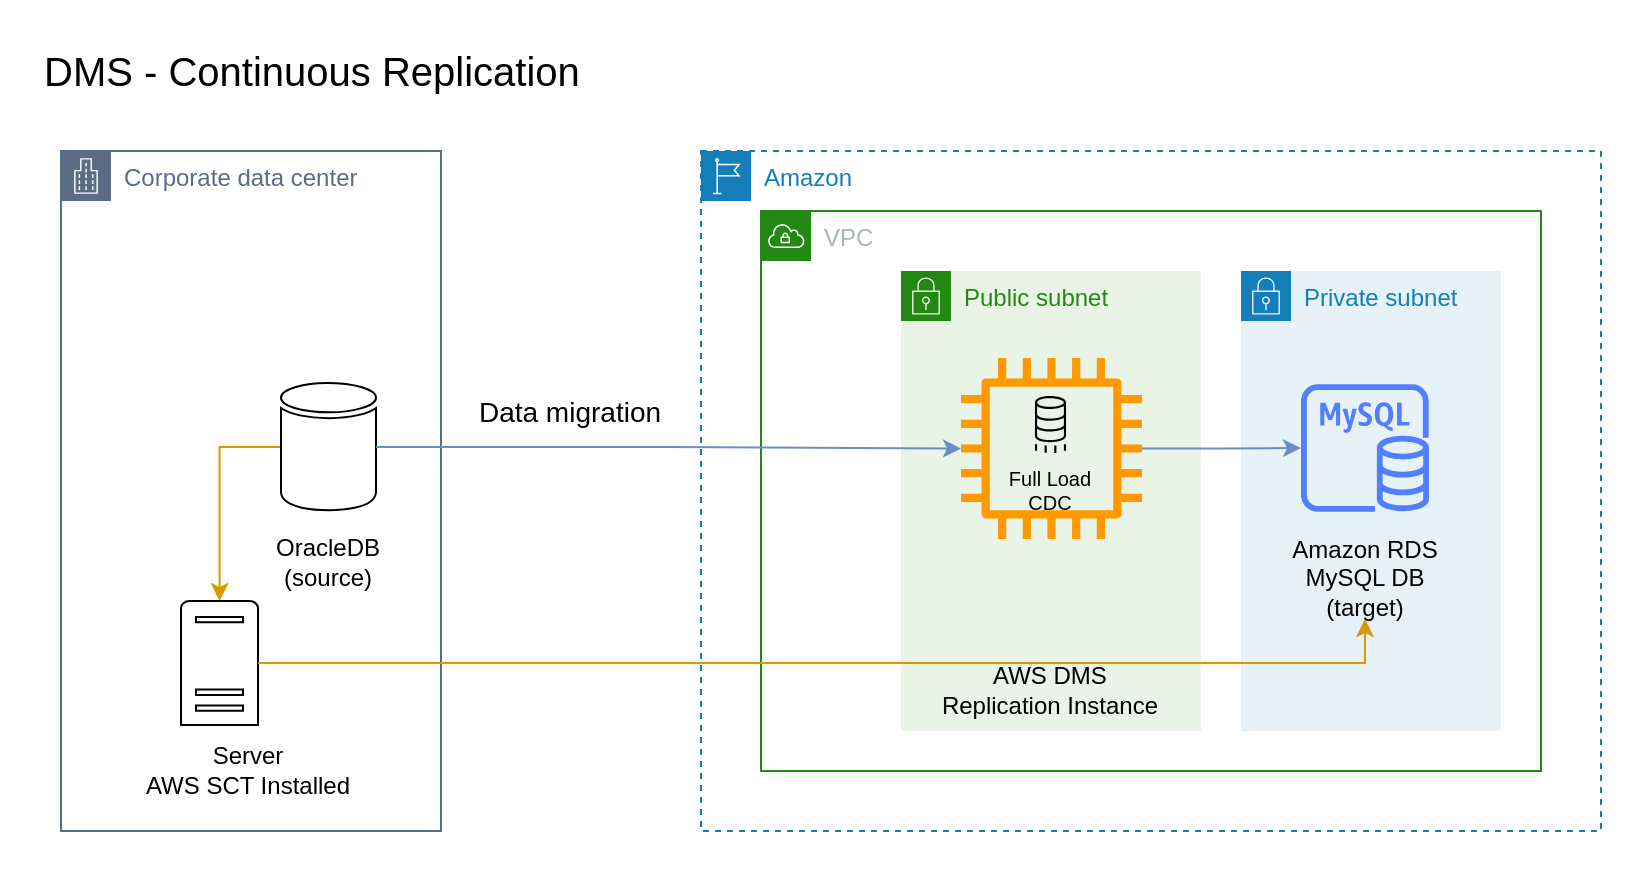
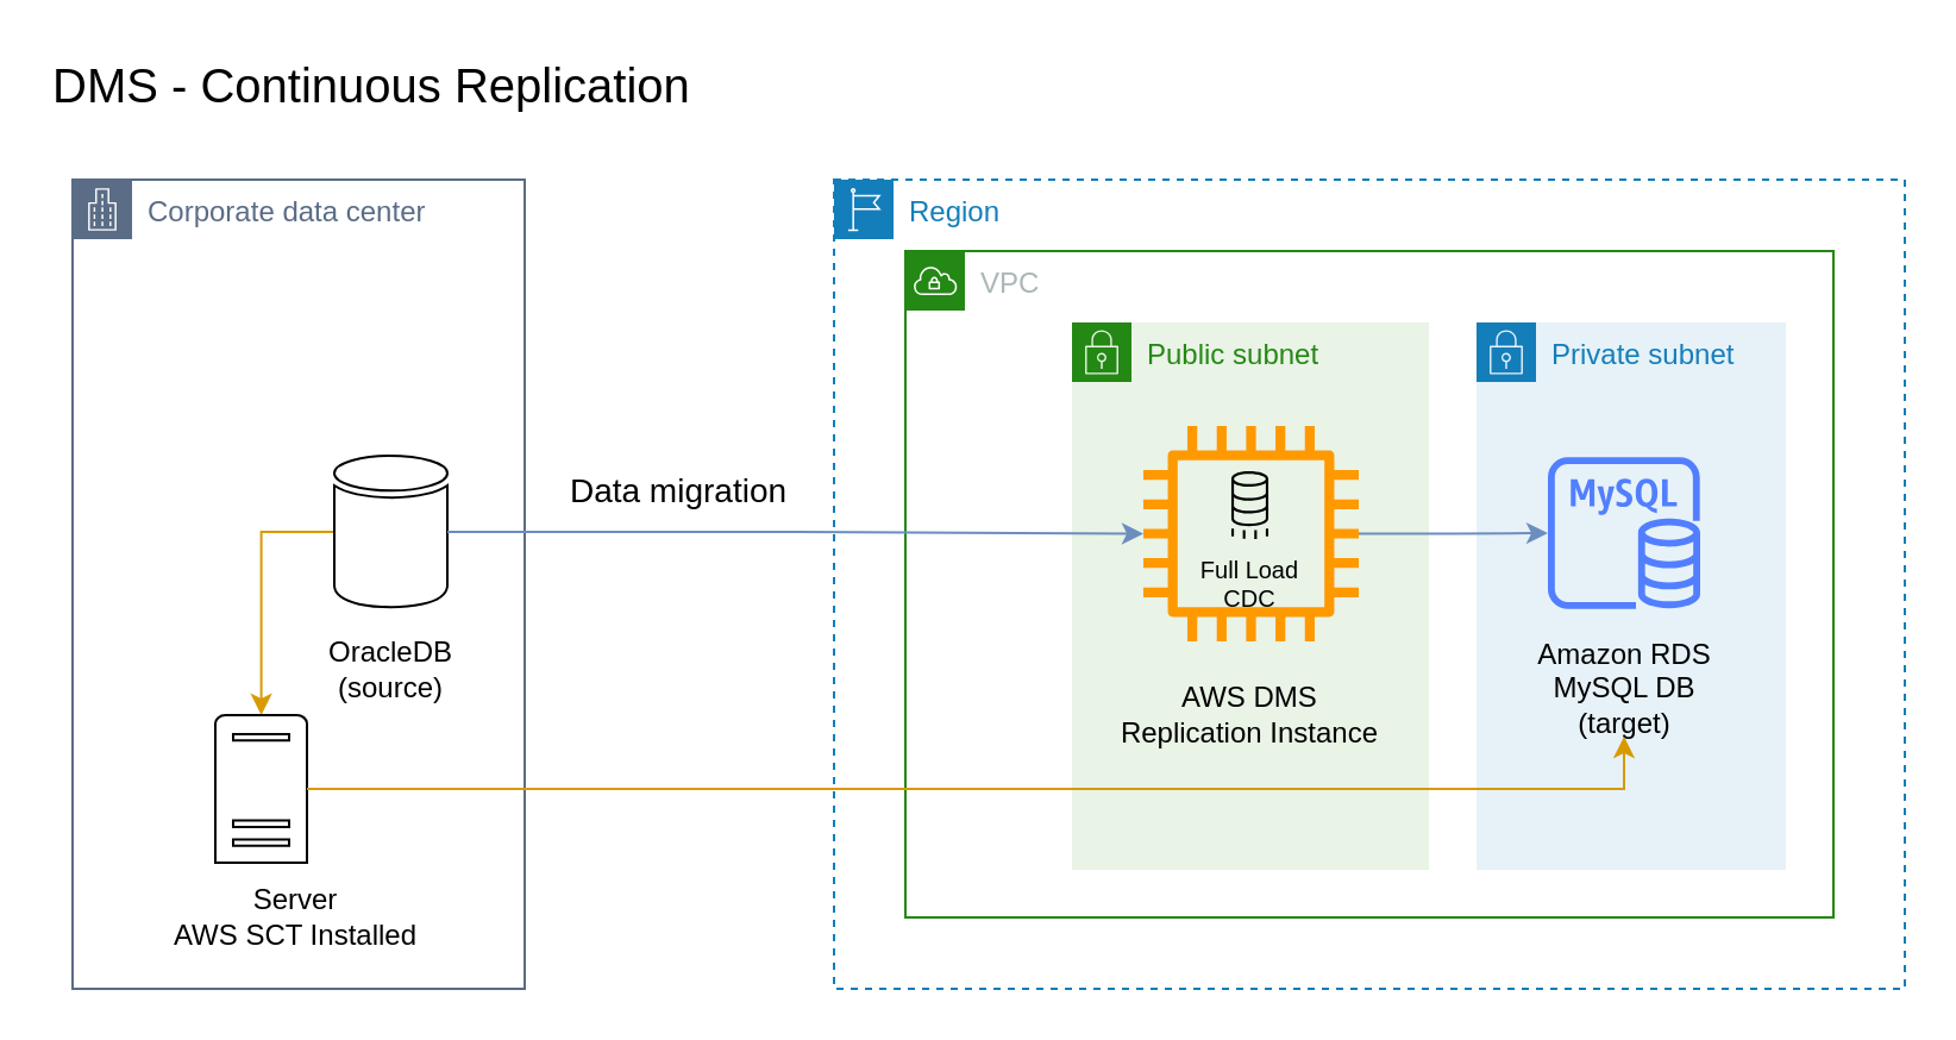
  <mxCell id="0" />
  <mxCell id="1" parent="0" />
- <mxCell id="2" value="Amazon" style="points=[[0,0],[0.25,0],[0.5,0],[0.75,0],[1,0],[1,0.25],[1,0.5],[1,0.75],[1,1],[0.75,1],[0.5,1],[0.25,1],[0,1],[0,0.75],[0,0.5],[0,0.25]];outlineConnect=0;gradientColor=none;html=1;whiteSpace=wrap;fontSize=12;fontStyle=0;shape=mxgraph.aws4.group;grIcon=mxgraph.aws4.group_region;strokeColor=#147EBA;fillColor=none;verticalAlign=top;align=left;spacingLeft=30;fontColor=#147EBA;dashed=1;" vertex="1" parent="1"><mxGeometry x="350" y="75" width="450" height="340" as="geometry" /></mxCell>
+ <mxCell id="2" value="Region" style="points=[[0,0],[0.25,0],[0.5,0],[0.75,0],[1,0],[1,0.25],[1,0.5],[1,0.75],[1,1],[0.75,1],[0.5,1],[0.25,1],[0,1],[0,0.75],[0,0.5],[0,0.25]];outlineConnect=0;gradientColor=none;html=1;whiteSpace=wrap;fontSize=12;fontStyle=0;shape=mxgraph.aws4.group;grIcon=mxgraph.aws4.group_region;strokeColor=#147EBA;fillColor=none;verticalAlign=top;align=left;spacingLeft=30;fontColor=#147EBA;dashed=1;" vertex="1" parent="1"><mxGeometry x="350" y="75" width="450" height="340" as="geometry" /></mxCell>
  <mxCell id="3" value="VPC" style="points=[[0,0],[0.25,0],[0.5,0],[0.75,0],[1,0],[1,0.25],[1,0.5],[1,0.75],[1,1],[0.75,1],[0.5,1],[0.25,1],[0,1],[0,0.75],[0,0.5],[0,0.25]];outlineConnect=0;gradientColor=none;html=1;whiteSpace=wrap;fontSize=12;fontStyle=0;shape=mxgraph.aws4.group;grIcon=mxgraph.aws4.group_vpc;strokeColor=#248814;fillColor=none;verticalAlign=top;align=left;spacingLeft=30;fontColor=#AAB7B8;dashed=0;" vertex="1" parent="1"><mxGeometry x="380" y="105" width="390" height="280" as="geometry" /></mxCell>
  <mxCell id="4" value="Private subnet" style="points=[[0,0],[0.25,0],[0.5,0],[0.75,0],[1,0],[1,0.25],[1,0.5],[1,0.75],[1,1],[0.75,1],[0.5,1],[0.25,1],[0,1],[0,0.75],[0,0.5],[0,0.25]];outlineConnect=0;gradientColor=none;html=1;whiteSpace=wrap;fontSize=12;fontStyle=0;shape=mxgraph.aws4.group;grIcon=mxgraph.aws4.group_security_group;grStroke=0;strokeColor=#147EBA;fillColor=#E6F2F8;verticalAlign=top;align=left;spacingLeft=30;fontColor=#147EBA;dashed=0;" vertex="1" parent="1"><mxGeometry x="620" y="135" width="130" height="230" as="geometry" /></mxCell>
  <mxCell id="5" value="Public subnet" style="points=[[0,0],[0.25,0],[0.5,0],[0.75,0],[1,0],[1,0.25],[1,0.5],[1,0.75],[1,1],[0.75,1],[0.5,1],[0.25,1],[0,1],[0,0.75],[0,0.5],[0,0.25]];outlineConnect=0;gradientColor=none;html=1;whiteSpace=wrap;fontSize=12;fontStyle=0;shape=mxgraph.aws4.group;grIcon=mxgraph.aws4.group_security_group;grStroke=0;strokeColor=#248814;fillColor=#E9F3E6;verticalAlign=top;align=left;spacingLeft=30;fontColor=#248814;dashed=0;" vertex="1" parent="1"><mxGeometry x="450" y="135" width="150" height="230" as="geometry" /></mxCell>
  <mxCell id="6" value="Corporate data center" style="points=[[0,0],[0.25,0],[0.5,0],[0.75,0],[1,0],[1,0.25],[1,0.5],[1,0.75],[1,1],[0.75,1],[0.5,1],[0.25,1],[0,1],[0,0.75],[0,0.5],[0,0.25]];outlineConnect=0;gradientColor=none;html=1;whiteSpace=wrap;fontSize=12;fontStyle=0;shape=mxgraph.aws4.group;grIcon=mxgraph.aws4.group_corporate_data_center;strokeColor=#5A6C86;fillColor=default;verticalAlign=top;align=left;spacingLeft=30;fontColor=#5A6C86;dashed=0;" vertex="1" parent="1"><mxGeometry x="30" y="75" width="190" height="340" as="geometry" /></mxCell>
  <mxCell id="7" style="edgeStyle=orthogonalEdgeStyle;rounded=0;orthogonalLoop=1;jettySize=auto;html=1;fillColor=#ffe6cc;strokeColor=#d79b00;" edge="1" parent="1" source="8" target="10"><mxGeometry relative="1" as="geometry" /></mxCell>
  <mxCell id="8" value="" style="sketch=0;shadow=0;dashed=0;html=1;strokeColor=default;fillColor=#FFFFFF;labelPosition=center;verticalLabelPosition=bottom;verticalAlign=top;outlineConnect=0;align=center;shape=mxgraph.office.databases.database;" vertex="1" parent="1"><mxGeometry x="140" y="191" width="47.5" height="64" as="geometry" /></mxCell>
  <mxCell id="9" value="OracleDB&lt;br&gt;(source)" style="text;html=1;strokeColor=none;fillColor=none;align=center;verticalAlign=middle;whiteSpace=wrap;rounded=0;" vertex="1" parent="1"><mxGeometry x="133.75" y="265.5" width="60" height="30" as="geometry" /></mxCell>
  <mxCell id="10" value="" style="sketch=0;pointerEvents=1;shadow=0;dashed=0;html=1;strokeColor=default;fillColor=#FFFFFF;labelPosition=center;verticalLabelPosition=bottom;verticalAlign=top;outlineConnect=0;align=center;shape=mxgraph.office.servers.server_generic;" vertex="1" parent="1"><mxGeometry x="90" y="300" width="38.5" height="62" as="geometry" /></mxCell>
  <mxCell id="11" value="Server&lt;br&gt;AWS SCT Installed" style="text;html=1;strokeColor=none;fillColor=none;align=center;verticalAlign=middle;whiteSpace=wrap;rounded=0;" vertex="1" parent="1"><mxGeometry x="59.25" y="370" width="130" height="30" as="geometry" /></mxCell>
  <mxCell id="12" style="edgeStyle=orthogonalEdgeStyle;rounded=0;orthogonalLoop=1;jettySize=auto;html=1;fontSize=10;fillColor=#dae8fc;strokeColor=#6c8ebf;" edge="1" parent="1" source="13" target="14"><mxGeometry relative="1" as="geometry"><mxPoint x="720" y="45" as="targetPoint" /></mxGeometry></mxCell>
  <mxCell id="13" value="" style="sketch=0;outlineConnect=0;fontColor=#232F3E;gradientColor=none;fillColor=#FF9900;strokeColor=none;dashed=0;verticalLabelPosition=bottom;verticalAlign=top;align=center;html=1;fontSize=12;fontStyle=0;aspect=fixed;pointerEvents=1;shape=mxgraph.aws4.instance2;" vertex="1" parent="1"><mxGeometry x="480" y="178.5" width="90.5" height="90.5" as="geometry" /></mxCell>
  <mxCell id="14" value="" style="sketch=0;outlineConnect=0;fontColor=#232F3E;gradientColor=none;fillColor=#527FFF;strokeColor=none;dashed=0;verticalLabelPosition=bottom;verticalAlign=top;align=center;html=1;fontSize=12;fontStyle=0;aspect=fixed;pointerEvents=1;shape=mxgraph.aws4.rds_mysql_instance;" vertex="1" parent="1"><mxGeometry x="650" y="191.5" width="64" height="64" as="geometry" /></mxCell>
  <mxCell id="15" value="Amazon RDS&lt;br&gt;MySQL DB&lt;br&gt;(target)" style="text;html=1;strokeColor=none;fillColor=none;align=center;verticalAlign=middle;whiteSpace=wrap;rounded=0;" vertex="1" parent="1"><mxGeometry x="639.5" y="269" width="85" height="40" as="geometry" /></mxCell>
  <mxCell id="16" style="edgeStyle=orthogonalEdgeStyle;rounded=0;orthogonalLoop=1;jettySize=auto;html=1;entryX=0.5;entryY=1;entryDx=0;entryDy=0;fillColor=#ffe6cc;strokeColor=#d79b00;" edge="1" parent="1" source="10" target="15"><mxGeometry relative="1" as="geometry" /></mxCell>
  <mxCell id="17" value="Full Load&lt;br style=&quot;font-size: 10px;&quot;&gt;CDC" style="text;html=1;strokeColor=none;fillColor=none;align=center;verticalAlign=middle;whiteSpace=wrap;rounded=0;fontSize=10;" vertex="1" parent="1"><mxGeometry x="490" y="229.5" width="70" height="30" as="geometry" /></mxCell>
  <mxCell id="18" value="" style="sketch=0;points=[[0,0,0],[0.25,0,0],[0.5,0,0],[0.75,0,0],[1,0,0],[0,1,0],[0.25,1,0],[0.5,1,0],[0.75,1,0],[1,1,0],[0,0.25,0],[0,0.5,0],[0,0.75,0],[1,0.25,0],[1,0.5,0],[1,0.75,0]];outlineConnect=0;fontColor=#232F3E;gradientDirection=north;fillColor=none;strokeColor=#000000;dashed=0;verticalLabelPosition=bottom;verticalAlign=top;align=center;html=1;fontSize=12;fontStyle=0;aspect=fixed;shape=mxgraph.aws4.resourceIcon;resIcon=mxgraph.aws4.database_migration_service;" vertex="1" parent="1"><mxGeometry x="507" y="194" width="35.5" height="35.5" as="geometry" /></mxCell>
- <mxCell id="19" value="AWS DMS&lt;br&gt;Replication Instance" style="text;html=1;strokeColor=none;fillColor=none;align=center;verticalAlign=middle;whiteSpace=wrap;rounded=0;" vertex="1" parent="1"><mxGeometry x="460.25" y="330" width="130" height="30" as="geometry" /></mxCell>
+ <mxCell id="19" value="AWS DMS&lt;br&gt;Replication Instance" style="text;html=1;strokeColor=none;fillColor=none;align=center;verticalAlign=middle;whiteSpace=wrap;rounded=0;" vertex="1" parent="1"><mxGeometry x="460.25" y="285" width="130" height="30" as="geometry" /></mxCell>
  <mxCell id="20" style="edgeStyle=orthogonalEdgeStyle;rounded=0;orthogonalLoop=1;jettySize=auto;html=1;fontSize=10;fillColor=#dae8fc;strokeColor=#6c8ebf;" edge="1" parent="1" source="8" target="13"><mxGeometry relative="1" as="geometry" /></mxCell>
  <mxCell id="21" value="Data migration" style="text;html=1;strokeColor=none;fillColor=none;align=center;verticalAlign=middle;whiteSpace=wrap;rounded=0;fontSize=14;" vertex="1" parent="1"><mxGeometry x="220" y="191" width="130" height="30" as="geometry" /></mxCell>
  <mxCell id="22" value="DMS - Continuous Replication" style="text;html=1;strokeColor=none;fillColor=none;align=left;verticalAlign=middle;whiteSpace=wrap;rounded=0;fontSize=20;" vertex="1" parent="1"><mxGeometry x="20" y="20" width="370" height="30" as="geometry" /></mxCell>
